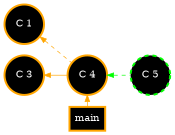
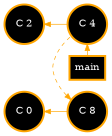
  digraph {
    rankdir=LR
    node [color=orange fillcolor=black fontcolor=white fontsize=15.0 penwidth=3 shape=circle style=filled]
    edge [color=orange dir=back]
    n1 [label=main shape=rect style="bold,filled" width=0.3]
    n2 [label="C 4" width=0.3]
-   n3 [color=green label="C 5" style="dashed,filled" width=0.3]
-   n5 [label="C 1" width=0.3]
-   n6 [label="C 3" width=0.3]
+   n4 [label="C 0" width=0.3]
+   n5 [label="C 8" width=0.3]
+   n6 [label="C 2" width=0.3]
    subgraph sub_1 {
      rank=same
      n1
      n2
    }
    n2 -> n1
-   n2 -> n3 [color=green style="dashed,filled"]
+   n4 -> n5
    n5 -> n2 [constraint=false style=dashed]
    n6 -> n2
  }
